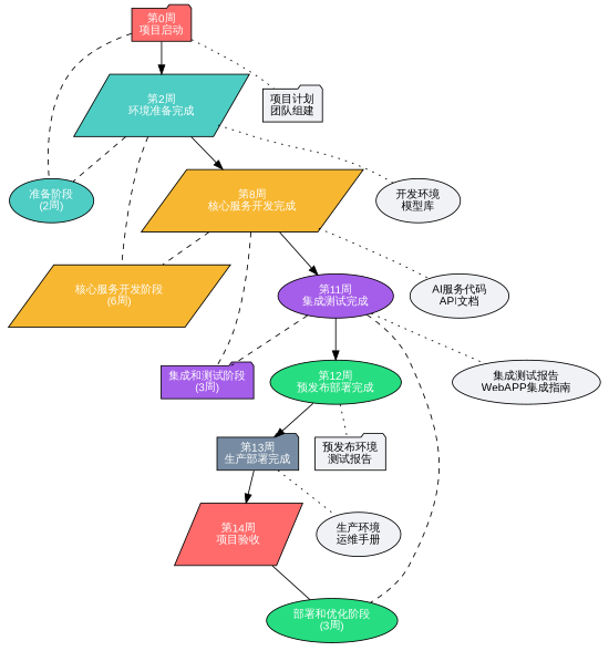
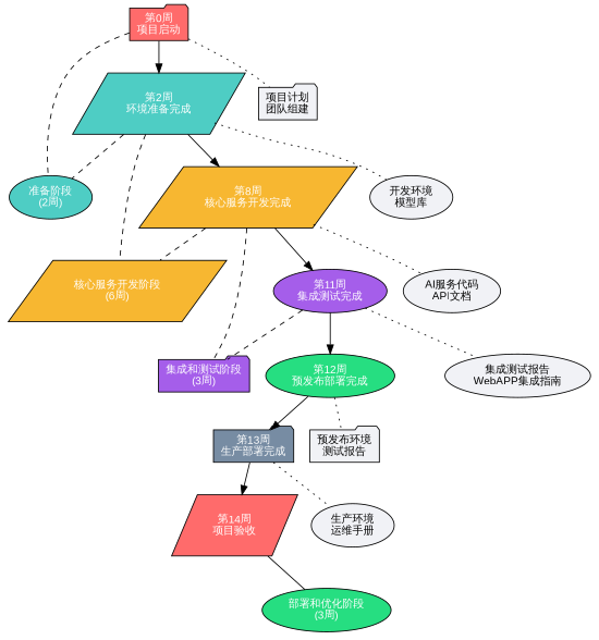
  digraph {
    rankdir=TB
    node [fillcolor="#f1f2f6" fontcolor=white fontname=Arial fontsize=12 shape=ellipse style=filled]
    edge [fontname=Arial fontsize=10 dir=none style=dashed]
    n1 [fillcolor="#ff6b6b" label="第0周\n项目启动" shape=folder]
    n2 [fillcolor="#4ecdc4" label="第2周\n环境准备完成" shape=parallelogram]
    n3 [fillcolor="#4ecdc4" label="准备阶段\n(2周)"]
    n4 [label="项目计划\n团队组建" shape=folder fontcolor=""]
    n5 [fillcolor="#f7b731" label="第8周\n核心服务开发完成" shape=parallelogram]
    n6 [fillcolor="#f7b731" label="核心服务开发阶段\n(6周)" shape=parallelogram]
    n7 [label="开发环境\n模型库" fontcolor=""]
    n8 [fillcolor="#a55eea" label="第11周\n集成测试完成"]
    n9 [fillcolor="#a55eea" label="集成和测试阶段\n(3周)" shape=folder]
    n10 [label="AI服务代码\nAPI文档" fontcolor=""]
    n11 [fillcolor="#26de81" label="第12周\n预发布部署完成"]
    n12 [fillcolor="#26de81" label="部署和优化阶段\n(3周)"]
    n13 [label="集成测试报告\nWebAPP集成指南" fontcolor=""]
    n14 [fillcolor="#778ca3" label="第13周\n生产部署完成" shape=folder]
    n15 [label="预发布环境\n测试报告" shape=folder fontcolor=""]
    n16 [fillcolor="#ff6b6b" label="第14周\n项目验收" shape=parallelogram]
    n17 [label="生产环境\n运维手册" fontcolor=""]
    n1 -> n2 [dir="" style=""]
    n1 -> n3
    n1 -> n4 [style=dotted]
    n2 -> n3
    n2 -> n5 [dir="" style=""]
    n2 -> n6
    n2 -> n7 [style=dotted]
    n5 -> n6
    n5 -> n8 [dir="" style=""]
    n5 -> n9
    n5 -> n10 [style=dotted]
    n8 -> n9
    n8 -> n11 [dir="" style=""]
-   n8 -> n12
    n8 -> n13 [style=dotted]
    n11 -> n14 [dir="" style=""]
    n11 -> n15 [style=dotted]
    n14 -> n16 [dir="" style=""]
    n14 -> n17 [style=dotted]
    n16 -> n12 [style=solid]
  }
